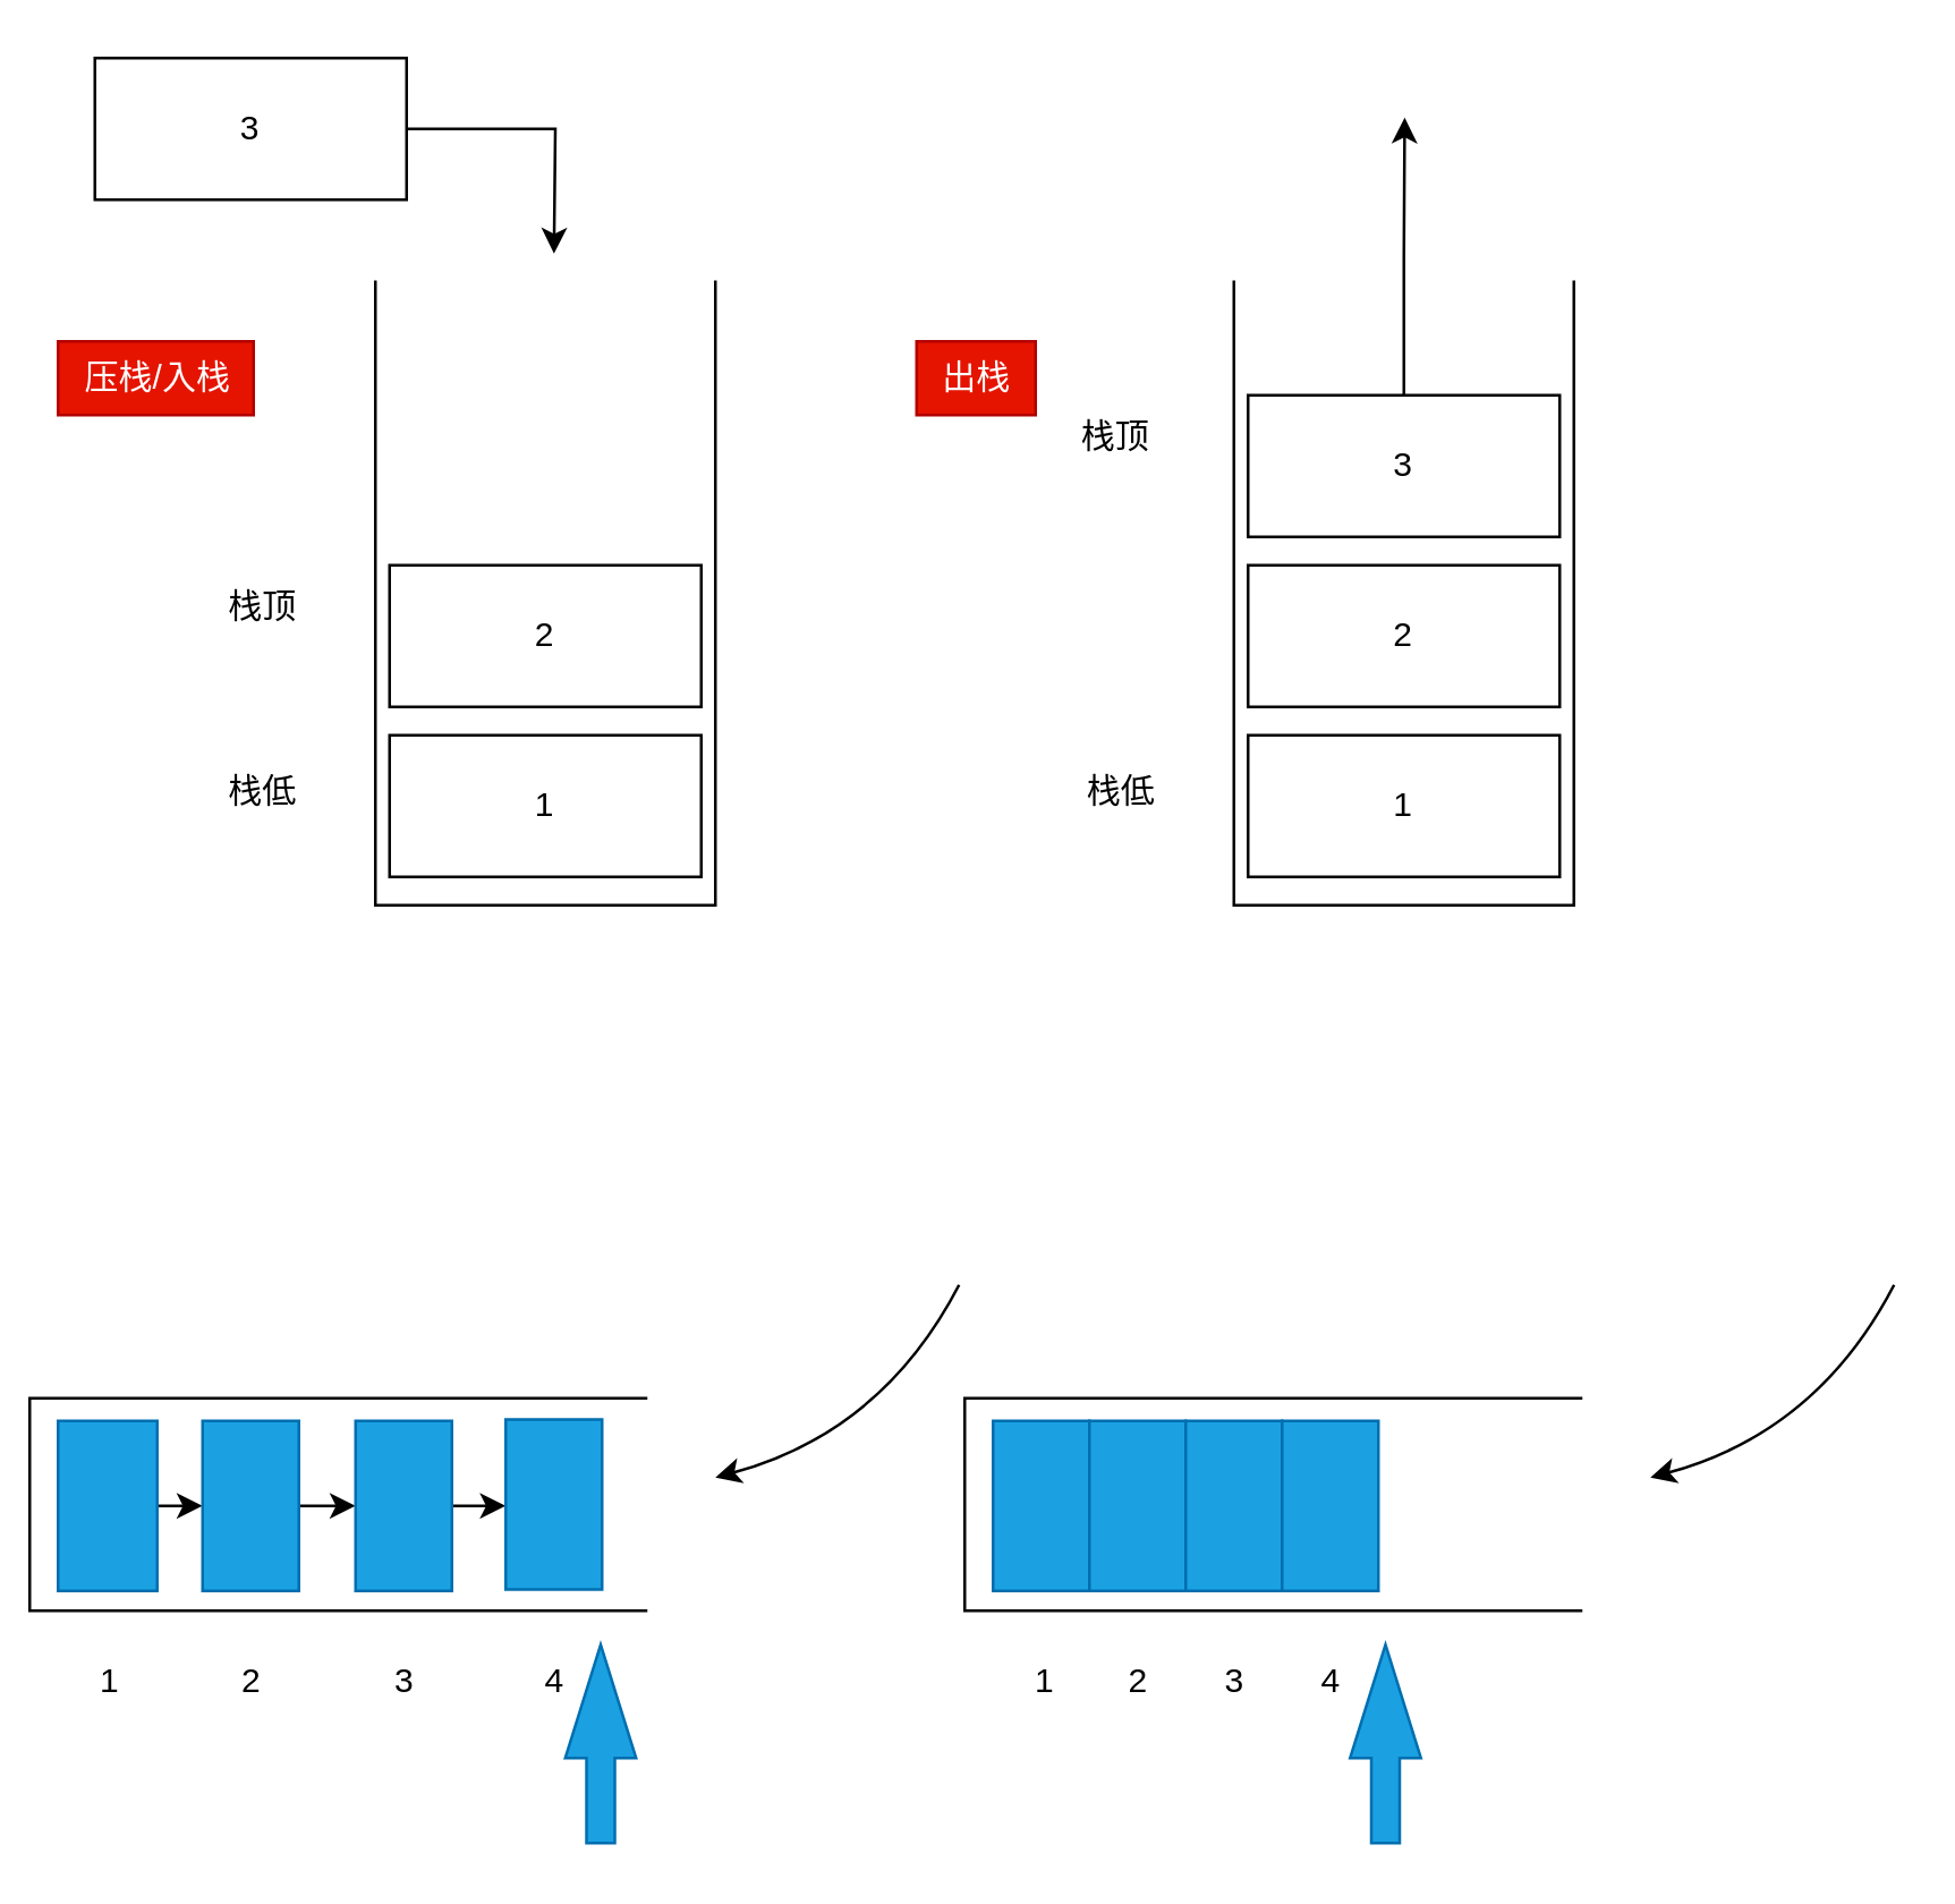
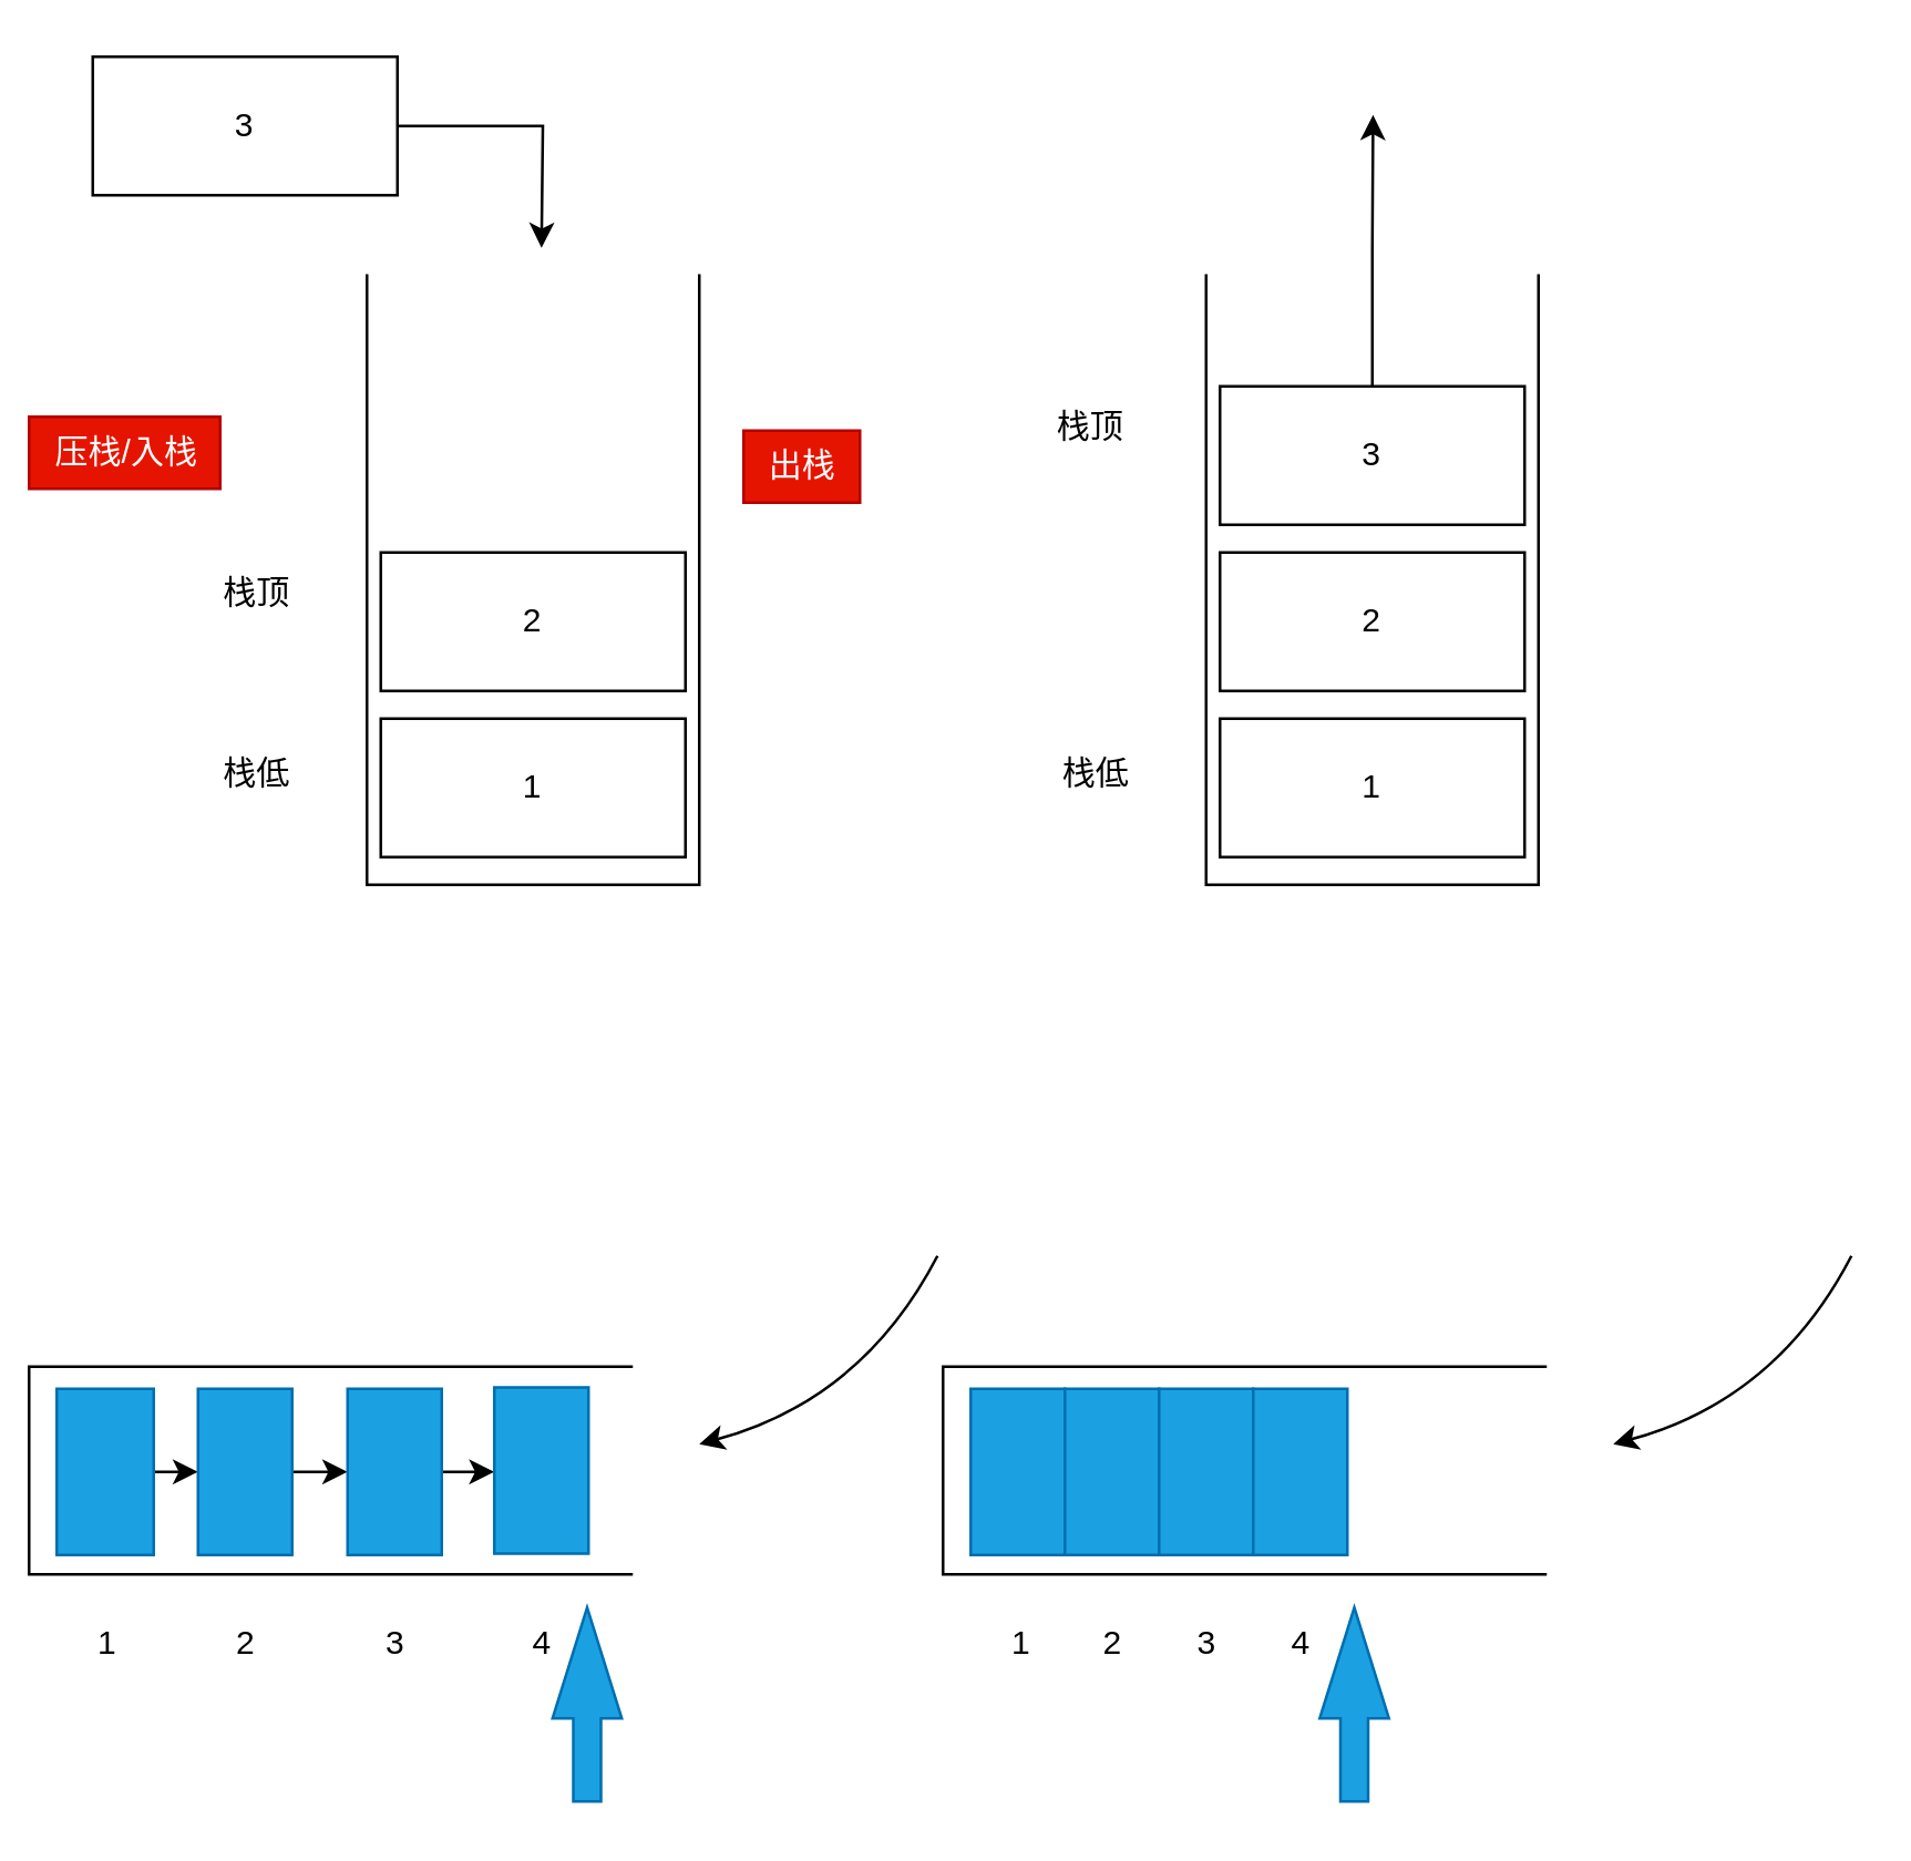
  <mxCell id="0" />
  <mxCell id="1" parent="0" />
  <mxCell id="2" value="" style="shape=partialRectangle;whiteSpace=wrap;html=1;bottom=1;right=1;left=1;top=0;fillColor=none;routingCenterX=-0.5;" vertex="1" parent="1"><mxGeometry x="132" y="99" width="120" height="220" as="geometry" /></mxCell>
  <mxCell id="3" value="1" style="rounded=0;whiteSpace=wrap;html=1;" vertex="1" parent="1"><mxGeometry x="137" y="259" width="110" height="50" as="geometry" /></mxCell>
  <mxCell id="4" value="2" style="rounded=0;whiteSpace=wrap;html=1;" vertex="1" parent="1"><mxGeometry x="137" y="199" width="110" height="50" as="geometry" /></mxCell>
  <mxCell id="5" style="edgeStyle=orthogonalEdgeStyle;rounded=0;orthogonalLoop=1;jettySize=auto;html=1;exitX=1;exitY=0.5;exitDx=0;exitDy=0;" edge="1" parent="1" source="6"><mxGeometry relative="1" as="geometry"><mxPoint x="195.027" y="89.003" as="targetPoint" /></mxGeometry></mxCell>
  <mxCell id="6" value="3" style="rounded=0;whiteSpace=wrap;html=1;" vertex="1" parent="1"><mxGeometry x="33" y="20" width="110" height="50" as="geometry" /></mxCell>
  <mxCell id="7" value="栈顶" style="text;html=1;align=center;verticalAlign=middle;resizable=0;points=[];autosize=1;strokeColor=none;fillColor=none;" vertex="1" parent="1"><mxGeometry x="67" y="199" width="50" height="30" as="geometry" /></mxCell>
  <mxCell id="8" value="栈低" style="text;html=1;align=center;verticalAlign=middle;resizable=0;points=[];autosize=1;strokeColor=none;fillColor=none;" vertex="1" parent="1"><mxGeometry x="67" y="264" width="50" height="30" as="geometry" /></mxCell>
  <mxCell id="9" value="" style="shape=partialRectangle;whiteSpace=wrap;html=1;bottom=1;right=1;left=1;top=0;fillColor=none;routingCenterX=-0.5;" vertex="1" parent="1"><mxGeometry x="435" y="99" width="120" height="220" as="geometry" /></mxCell>
  <mxCell id="10" value="1" style="rounded=0;whiteSpace=wrap;html=1;" vertex="1" parent="1"><mxGeometry x="440" y="259" width="110" height="50" as="geometry" /></mxCell>
  <mxCell id="11" value="2" style="rounded=0;whiteSpace=wrap;html=1;" vertex="1" parent="1"><mxGeometry x="440" y="199" width="110" height="50" as="geometry" /></mxCell>
  <mxCell id="12" style="edgeStyle=orthogonalEdgeStyle;rounded=0;orthogonalLoop=1;jettySize=auto;html=1;exitX=0.5;exitY=0;exitDx=0;exitDy=0;" edge="1" parent="1" source="13"><mxGeometry relative="1" as="geometry"><mxPoint x="495.276" y="41.027" as="targetPoint" /></mxGeometry></mxCell>
  <mxCell id="13" value="3" style="rounded=0;whiteSpace=wrap;html=1;" vertex="1" parent="1"><mxGeometry x="440" y="139" width="110" height="50" as="geometry" /></mxCell>
  <mxCell id="14" value="栈顶" style="text;html=1;align=center;verticalAlign=middle;resizable=0;points=[];autosize=1;strokeColor=none;fillColor=none;" vertex="1" parent="1"><mxGeometry x="368" y="139" width="50" height="30" as="geometry" /></mxCell>
  <mxCell id="15" value="栈低" style="text;html=1;align=center;verticalAlign=middle;resizable=0;points=[];autosize=1;strokeColor=none;fillColor=none;" vertex="1" parent="1"><mxGeometry x="370" y="264" width="50" height="30" as="geometry" /></mxCell>
- <mxCell id="16" value="压栈/入栈" style="text;html=1;align=center;verticalAlign=middle;resizable=0;points=[];autosize=1;strokeColor=#B20000;fillColor=#e51400;fontColor=#ffffff;" vertex="1" parent="1"><mxGeometry x="20" y="120" width="69" height="26" as="geometry" /></mxCell>
- <mxCell id="17" value="出栈" style="text;html=1;align=center;verticalAlign=middle;resizable=0;points=[];autosize=1;strokeColor=#B20000;fillColor=#e51400;fontColor=#ffffff;" vertex="1" parent="1"><mxGeometry x="323" y="120" width="42" height="26" as="geometry" /></mxCell>
+ <mxCell id="16" value="压栈/入栈" style="text;html=1;align=center;verticalAlign=middle;resizable=0;points=[];autosize=1;strokeColor=#B20000;fillColor=#e51400;fontColor=#ffffff;" vertex="1" parent="1"><mxGeometry x="10" y="150" width="69" height="26" as="geometry" /></mxCell>
+ <mxCell id="17" value="出栈" style="text;html=1;align=center;verticalAlign=middle;resizable=0;points=[];autosize=1;strokeColor=#B20000;fillColor=#e51400;fontColor=#ffffff;" vertex="1" parent="1"><mxGeometry x="268" y="155" width="42" height="26" as="geometry" /></mxCell>
  <mxCell id="18" value="" style="shape=partialRectangle;whiteSpace=wrap;html=1;bottom=1;right=1;left=1;top=0;fillColor=none;routingCenterX=-0.5;rotation=90;" vertex="1" parent="1"><mxGeometry x="81.25" y="421.75" width="75" height="217.5" as="geometry" /></mxCell>
  <mxCell id="19" style="edgeStyle=orthogonalEdgeStyle;curved=1;orthogonalLoop=1;jettySize=auto;html=1;exitX=1;exitY=0.5;exitDx=0;exitDy=0;entryX=0;entryY=0.5;entryDx=0;entryDy=0;" edge="1" parent="1" source="20" target="22"><mxGeometry relative="1" as="geometry" /></mxCell>
  <mxCell id="20" value="" style="rounded=0;whiteSpace=wrap;html=1;fillColor=#1ba1e2;fontColor=#ffffff;strokeColor=#006EAF;" vertex="1" parent="1"><mxGeometry x="20" y="501" width="35" height="60" as="geometry" /></mxCell>
  <mxCell id="21" style="edgeStyle=orthogonalEdgeStyle;curved=1;orthogonalLoop=1;jettySize=auto;html=1;exitX=1;exitY=0.5;exitDx=0;exitDy=0;entryX=0;entryY=0.5;entryDx=0;entryDy=0;" edge="1" parent="1" source="22" target="24"><mxGeometry relative="1" as="geometry" /></mxCell>
  <mxCell id="22" value="" style="rounded=0;whiteSpace=wrap;html=1;fillColor=#1ba1e2;fontColor=#ffffff;strokeColor=#006EAF;" vertex="1" parent="1"><mxGeometry x="71" y="501" width="34" height="60" as="geometry" /></mxCell>
  <mxCell id="23" style="edgeStyle=orthogonalEdgeStyle;curved=1;orthogonalLoop=1;jettySize=auto;html=1;exitX=1;exitY=0.5;exitDx=0;exitDy=0;entryX=0;entryY=0.5;entryDx=0;entryDy=0;" edge="1" parent="1" source="24" target="25"><mxGeometry relative="1" as="geometry" /></mxCell>
  <mxCell id="24" value="" style="rounded=0;whiteSpace=wrap;html=1;fillColor=#1ba1e2;fontColor=#ffffff;strokeColor=#006EAF;" vertex="1" parent="1"><mxGeometry x="125" y="501" width="34" height="60" as="geometry" /></mxCell>
  <mxCell id="25" value="" style="rounded=0;whiteSpace=wrap;html=1;fillColor=#1ba1e2;fontColor=#ffffff;strokeColor=#006EAF;" vertex="1" parent="1"><mxGeometry x="178" y="500.5" width="34" height="60" as="geometry" /></mxCell>
  <mxCell id="26" value="1" style="text;html=1;align=center;verticalAlign=middle;resizable=0;points=[];autosize=1;strokeColor=none;fillColor=none;" vertex="1" parent="1"><mxGeometry x="25.25" y="580" width="25" height="26" as="geometry" /></mxCell>
  <mxCell id="27" value="2" style="text;html=1;align=center;verticalAlign=middle;resizable=0;points=[];autosize=1;strokeColor=none;fillColor=none;" vertex="1" parent="1"><mxGeometry x="75.5" y="580" width="25" height="26" as="geometry" /></mxCell>
  <mxCell id="28" value="3" style="text;html=1;align=center;verticalAlign=middle;resizable=0;points=[];autosize=1;strokeColor=none;fillColor=none;" vertex="1" parent="1"><mxGeometry x="129.5" y="580" width="25" height="26" as="geometry" /></mxCell>
  <mxCell id="29" value="4" style="text;html=1;align=center;verticalAlign=middle;resizable=0;points=[];autosize=1;strokeColor=none;fillColor=none;" vertex="1" parent="1"><mxGeometry x="182.5" y="580" width="25" height="26" as="geometry" /></mxCell>
  <mxCell id="30" value="" style="html=1;shadow=0;dashed=0;align=center;verticalAlign=middle;shape=mxgraph.arrows2.arrow;dy=0.6;dx=40;direction=north;notch=0;fillColor=#1ba1e2;fontColor=#ffffff;strokeColor=#006EAF;" vertex="1" parent="1"><mxGeometry x="199" y="580" width="25" height="70" as="geometry" /></mxCell>
  <mxCell id="31" value="" style="endArrow=classic;html=1;curved=1;" edge="1" parent="1"><mxGeometry width="50" height="50" relative="1" as="geometry"><mxPoint x="338" y="453" as="sourcePoint" /><mxPoint x="252" y="521" as="targetPoint" /><Array as="points"><mxPoint x="311" y="505" /></Array></mxGeometry></mxCell>
  <mxCell id="32" value="" style="shape=partialRectangle;whiteSpace=wrap;html=1;bottom=1;right=1;left=1;top=0;fillColor=none;routingCenterX=-0.5;rotation=90;" vertex="1" parent="1"><mxGeometry x="411.25" y="421.75" width="75" height="217.5" as="geometry" /></mxCell>
  <mxCell id="33" value="" style="rounded=0;whiteSpace=wrap;html=1;fillColor=#1ba1e2;fontColor=#ffffff;strokeColor=#006EAF;" vertex="1" parent="1"><mxGeometry x="350" y="501" width="34" height="60" as="geometry" /></mxCell>
  <mxCell id="34" value="1" style="text;html=1;align=center;verticalAlign=middle;resizable=0;points=[];autosize=1;strokeColor=none;fillColor=none;" vertex="1" parent="1"><mxGeometry x="355.25" y="580" width="25" height="26" as="geometry" /></mxCell>
  <mxCell id="35" value="2" style="text;html=1;align=center;verticalAlign=middle;resizable=0;points=[];autosize=1;strokeColor=none;fillColor=none;" vertex="1" parent="1"><mxGeometry x="388.5" y="580" width="25" height="26" as="geometry" /></mxCell>
  <mxCell id="36" value="3" style="text;html=1;align=center;verticalAlign=middle;resizable=0;points=[];autosize=1;strokeColor=none;fillColor=none;" vertex="1" parent="1"><mxGeometry x="422.5" y="580" width="25" height="26" as="geometry" /></mxCell>
  <mxCell id="37" value="4" style="text;html=1;align=center;verticalAlign=middle;resizable=0;points=[];autosize=1;strokeColor=none;fillColor=none;" vertex="1" parent="1"><mxGeometry x="456.5" y="580" width="25" height="26" as="geometry" /></mxCell>
  <mxCell id="38" value="" style="html=1;shadow=0;dashed=0;align=center;verticalAlign=middle;shape=mxgraph.arrows2.arrow;dy=0.6;dx=40;direction=north;notch=0;fillColor=#1ba1e2;fontColor=#ffffff;strokeColor=#006EAF;" vertex="1" parent="1"><mxGeometry x="476" y="580" width="25" height="70" as="geometry" /></mxCell>
  <mxCell id="39" value="" style="endArrow=classic;html=1;curved=1;" edge="1" parent="1"><mxGeometry width="50" height="50" relative="1" as="geometry"><mxPoint x="668" y="453" as="sourcePoint" /><mxPoint x="582" y="521" as="targetPoint" /><Array as="points"><mxPoint x="641" y="505" /></Array></mxGeometry></mxCell>
  <mxCell id="40" value="" style="rounded=0;whiteSpace=wrap;html=1;fillColor=#1ba1e2;fontColor=#ffffff;strokeColor=#006EAF;" vertex="1" parent="1"><mxGeometry x="384" y="501" width="34" height="60" as="geometry" /></mxCell>
  <mxCell id="41" value="" style="rounded=0;whiteSpace=wrap;html=1;fillColor=#1ba1e2;fontColor=#ffffff;strokeColor=#006EAF;" vertex="1" parent="1"><mxGeometry x="418" y="501" width="34" height="60" as="geometry" /></mxCell>
  <mxCell id="42" value="" style="rounded=0;whiteSpace=wrap;html=1;fillColor=#1ba1e2;fontColor=#ffffff;strokeColor=#006EAF;" vertex="1" parent="1"><mxGeometry x="452" y="501" width="34" height="60" as="geometry" /></mxCell>
